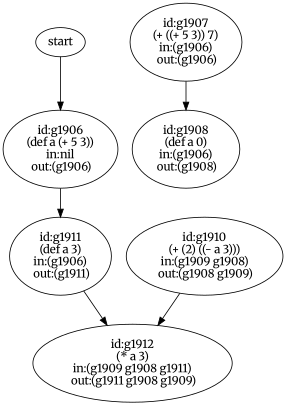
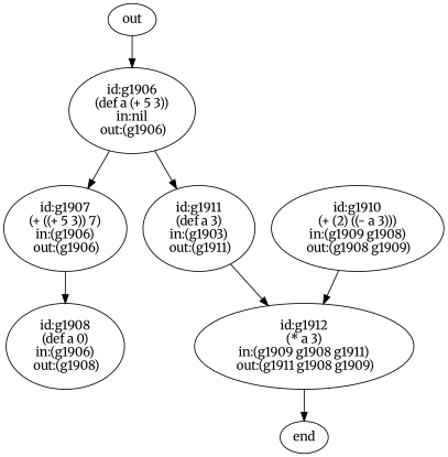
  digraph {
    fontname=Merriweather
    node [fontname=Merriweather]
    edge [fontname=Merriweather]
-   n1 [label=start]
+   n1 [label=out]
    n2 [label="id:g1906\n(def a (+ 5 3))\nin:nil\n out:(g1906)"]
    n3 [label="id:g1907\n(+ ((+ 5 3)) 7)\nin:(g1906)\n out:(g1906)"]
-   n4 [label="id:g1911\n(def a 3)\nin:(g1906)\n out:(g1911)"]
+   n4 [label="id:g1911\n(def a 3)\nin:(g1903)\n out:(g1911)"]
    n5 [label="id:g1908\n(def a 0)\nin:(g1906)\n out:(g1908)"]
    n6 [label="id:g1912\n(* a 3)\nin:(g1909 g1908 g1911)\n out:(g1911 g1908 g1909)"]
    n7 [label="id:g1910\n(+ (2) ((- a 3)))\nin:(g1909 g1908)\n out:(g1908 g1909)"]
+   n8 [label=end]
    n1 -> n2
+   n2 -> n3
    n2 -> n4
    n3 -> n5
    n4 -> n6
+   n6 -> n8
    n7 -> n6
  }
